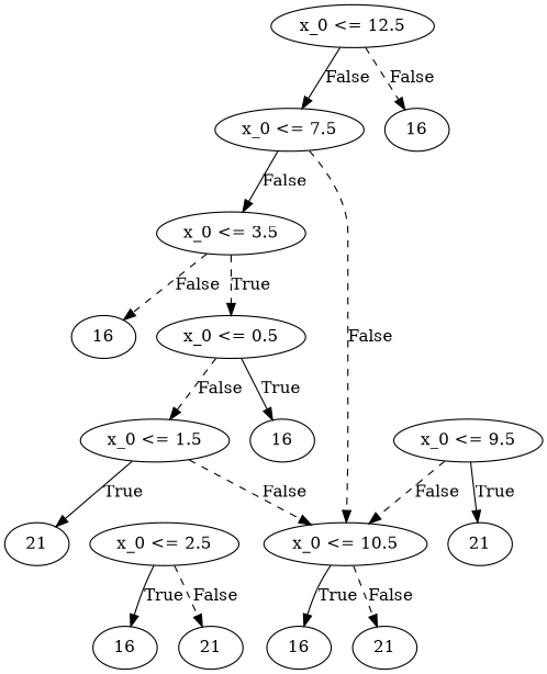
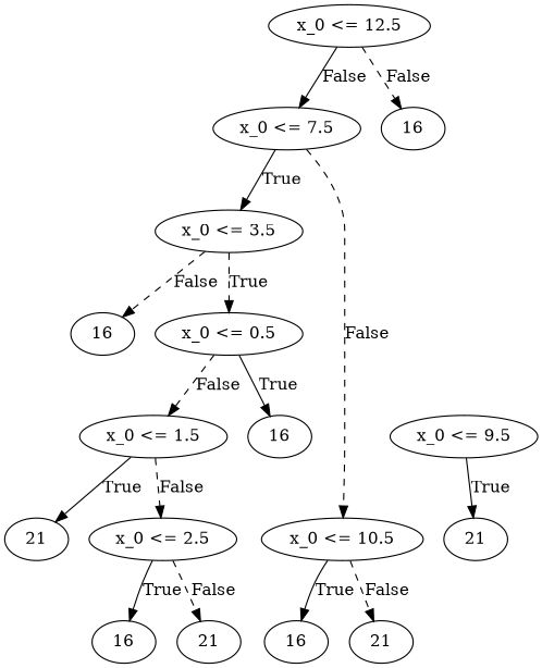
  digraph {
    edge [style=dashed]
    n1 [label="x_0 <= 12.5"]
    n2 [label="x_0 <= 7.5"]
    n3 [label=16]
    n4 [label="x_0 <= 3.5"]
    n5 [label="x_0 <= 10.5"]
    n6 [label="x_0 <= 0.5"]
    n7 [label=16]
    n8 [label="x_0 <= 9.5"]
    n9 [label=21]
    n10 [label=16]
    n11 [label="x_0 <= 1.5"]
    n12 [label=21]
    n13 [label="x_0 <= 2.5"]
    n14 [label=16]
    n15 [label=21]
    n16 [label=16]
    n17 [label=21]
    n1 -> n2 [label=False style=""]
    n1 -> n3 [label=False]
-   n2 -> n4 [label=False style=""]
+   n2 -> n4 [label=True style=""]
    n2 -> n5 [label=False]
    n4 -> n6 [label=True]
    n4 -> n7 [label=False]
    n5 -> n16 [label=True style=""]
    n5 -> n17 [label=False]
    n6 -> n10 [label=True style=""]
    n6 -> n11 [label=False]
-   n8 -> n5 [label=False]
    n8 -> n9 [label=True style=""]
    n11 -> n12 [label=True style=""]
-   n11 -> n5 [label=False]
+   n11 -> n13 [label=False]
    n13 -> n14 [label=True style=""]
    n13 -> n15 [label=False]
  }
